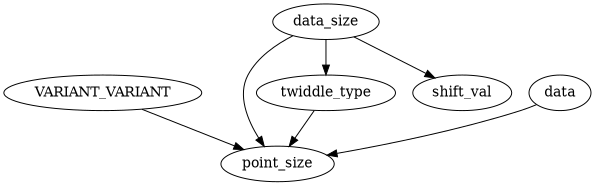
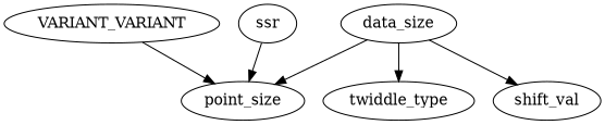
  digraph {
    n1 [label=VARIANT_VARIANT]
    point_size
    n3 [label=data_size]
    twiddle_type
    shift_val
-   ssr [label=data]
+   ssr
    n1 -> point_size
    n3 -> point_size
    n3 -> twiddle_type
    n3 -> shift_val
-   twiddle_type -> point_size
    ssr -> point_size
  }
